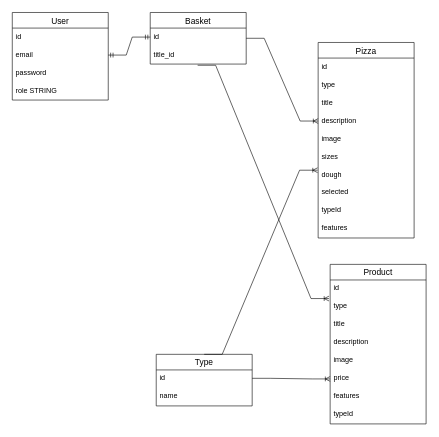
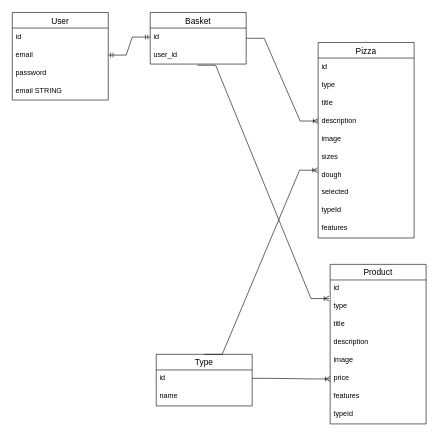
  <mxCell id="0" />
  <mxCell id="1" parent="0" />
  <mxCell id="2" value="User" style="swimlane;fontStyle=0;childLayout=stackLayout;horizontal=1;startSize=26;horizontalStack=0;resizeParent=1;resizeParentMax=0;resizeLast=0;collapsible=1;marginBottom=0;align=center;fontSize=14;" parent="1" vertex="1"><mxGeometry x="20" y="20" width="160" height="146" as="geometry" /></mxCell>
  <mxCell id="3" value="id" style="text;strokeColor=none;fillColor=none;spacingLeft=4;spacingRight=4;overflow=hidden;rotatable=0;points=[[0,0.5],[1,0.5]];portConstraint=eastwest;fontSize=12;" parent="2" vertex="1"><mxGeometry y="26" width="160" height="30" as="geometry" /></mxCell>
  <mxCell id="4" value="email" style="text;strokeColor=none;fillColor=none;spacingLeft=4;spacingRight=4;overflow=hidden;rotatable=0;points=[[0,0.5],[1,0.5]];portConstraint=eastwest;fontSize=12;" parent="2" vertex="1"><mxGeometry y="56" width="160" height="30" as="geometry" /></mxCell>
  <mxCell id="5" value="password&#10;" style="text;strokeColor=none;fillColor=none;spacingLeft=4;spacingRight=4;overflow=hidden;rotatable=0;points=[[0,0.5],[1,0.5]];portConstraint=eastwest;fontSize=12;" parent="2" vertex="1"><mxGeometry y="86" width="160" height="30" as="geometry" /></mxCell>
- <mxCell id="6" value="role STRING" style="text;strokeColor=none;fillColor=none;spacingLeft=4;spacingRight=4;overflow=hidden;rotatable=0;points=[[0,0.5],[1,0.5]];portConstraint=eastwest;fontSize=12;" parent="2" vertex="1"><mxGeometry y="116" width="160" height="30" as="geometry" /></mxCell>
+ <mxCell id="6" value="email STRING" style="text;strokeColor=none;fillColor=none;spacingLeft=4;spacingRight=4;overflow=hidden;rotatable=0;points=[[0,0.5],[1,0.5]];portConstraint=eastwest;fontSize=12;" parent="2" vertex="1"><mxGeometry y="116" width="160" height="30" as="geometry" /></mxCell>
  <mxCell id="7" value="Basket" style="swimlane;fontStyle=0;childLayout=stackLayout;horizontal=1;startSize=26;horizontalStack=0;resizeParent=1;resizeParentMax=0;resizeLast=0;collapsible=1;marginBottom=0;align=center;fontSize=14;" parent="1" vertex="1"><mxGeometry x="250" y="20" width="160" height="86" as="geometry" /></mxCell>
  <mxCell id="8" value="id" style="text;strokeColor=none;fillColor=none;spacingLeft=4;spacingRight=4;overflow=hidden;rotatable=0;points=[[0,0.5],[1,0.5]];portConstraint=eastwest;fontSize=12;" parent="7" vertex="1"><mxGeometry y="26" width="160" height="30" as="geometry" /></mxCell>
- <mxCell id="9" value="title_id" style="text;strokeColor=none;fillColor=none;spacingLeft=4;spacingRight=4;overflow=hidden;rotatable=0;points=[[0,0.5],[1,0.5]];portConstraint=eastwest;fontSize=12;" parent="7" vertex="1"><mxGeometry y="56" width="160" height="30" as="geometry" /></mxCell>
+ <mxCell id="9" value="user_id" style="text;strokeColor=none;fillColor=none;spacingLeft=4;spacingRight=4;overflow=hidden;rotatable=0;points=[[0,0.5],[1,0.5]];portConstraint=eastwest;fontSize=12;" parent="7" vertex="1"><mxGeometry y="56" width="160" height="30" as="geometry" /></mxCell>
  <mxCell id="10" value="" style="edgeStyle=entityRelationEdgeStyle;fontSize=12;html=1;endArrow=ERmandOne;startArrow=ERmandOne;rounded=0;exitX=1;exitY=0.5;exitDx=0;exitDy=0;entryX=0;entryY=0.5;entryDx=0;entryDy=0;" parent="1" source="4" target="8" edge="1"><mxGeometry width="100" height="100" relative="1" as="geometry"><mxPoint x="190" y="310" as="sourcePoint" /><mxPoint x="290" y="210" as="targetPoint" /></mxGeometry></mxCell>
  <mxCell id="11" value="Pizza" style="swimlane;fontStyle=0;childLayout=stackLayout;horizontal=1;startSize=26;horizontalStack=0;resizeParent=1;resizeParentMax=0;resizeLast=0;collapsible=1;marginBottom=0;align=center;fontSize=14;" parent="1" vertex="1"><mxGeometry x="530" y="70" width="160" height="326" as="geometry" /></mxCell>
  <mxCell id="12" value="id" style="text;strokeColor=none;fillColor=none;spacingLeft=4;spacingRight=4;overflow=hidden;rotatable=0;points=[[0,0.5],[1,0.5]];portConstraint=eastwest;fontSize=12;" parent="11" vertex="1"><mxGeometry y="26" width="160" height="30" as="geometry" /></mxCell>
  <mxCell id="13" value="type" style="text;strokeColor=none;fillColor=none;spacingLeft=4;spacingRight=4;overflow=hidden;rotatable=0;points=[[0,0.5],[1,0.5]];portConstraint=eastwest;fontSize=12;" parent="11" vertex="1"><mxGeometry y="56" width="160" height="30" as="geometry" /></mxCell>
  <mxCell id="14" value="title" style="text;strokeColor=none;fillColor=none;spacingLeft=4;spacingRight=4;overflow=hidden;rotatable=0;points=[[0,0.5],[1,0.5]];portConstraint=eastwest;fontSize=12;" parent="11" vertex="1"><mxGeometry y="86" width="160" height="30" as="geometry" /></mxCell>
  <mxCell id="15" value="description" style="text;strokeColor=none;fillColor=none;spacingLeft=4;spacingRight=4;overflow=hidden;rotatable=0;points=[[0,0.5],[1,0.5]];portConstraint=eastwest;fontSize=12;" parent="11" vertex="1"><mxGeometry y="116" width="160" height="30" as="geometry" /></mxCell>
  <mxCell id="16" value="image" style="text;strokeColor=none;fillColor=none;spacingLeft=4;spacingRight=4;overflow=hidden;rotatable=0;points=[[0,0.5],[1,0.5]];portConstraint=eastwest;fontSize=12;" parent="11" vertex="1"><mxGeometry y="146" width="160" height="30" as="geometry" /></mxCell>
  <mxCell id="17" value="sizes" style="text;strokeColor=none;fillColor=none;spacingLeft=4;spacingRight=4;overflow=hidden;rotatable=0;points=[[0,0.5],[1,0.5]];portConstraint=eastwest;fontSize=12;" parent="11" vertex="1"><mxGeometry y="176" width="160" height="30" as="geometry" /></mxCell>
  <mxCell id="18" value="dough" style="text;strokeColor=none;fillColor=none;spacingLeft=4;spacingRight=4;overflow=hidden;rotatable=0;points=[[0,0.5],[1,0.5]];portConstraint=eastwest;fontSize=12;" parent="11" vertex="1"><mxGeometry y="206" width="160" height="30" as="geometry" /></mxCell>
  <mxCell id="19" value="selected" style="text;strokeColor=none;fillColor=none;spacingLeft=4;spacingRight=4;overflow=hidden;rotatable=0;points=[[0,0.5],[1,0.5]];portConstraint=eastwest;fontSize=12;" parent="11" vertex="1"><mxGeometry y="236" width="160" height="30" as="geometry" /></mxCell>
  <mxCell id="20" value="typeId" style="text;strokeColor=none;fillColor=none;spacingLeft=4;spacingRight=4;overflow=hidden;rotatable=0;points=[[0,0.5],[1,0.5]];portConstraint=eastwest;fontSize=12;" parent="11" vertex="1"><mxGeometry y="266" width="160" height="30" as="geometry" /></mxCell>
  <mxCell id="21" value="features" style="text;strokeColor=none;fillColor=none;spacingLeft=4;spacingRight=4;overflow=hidden;rotatable=0;points=[[0,0.5],[1,0.5]];portConstraint=eastwest;fontSize=12;" parent="11" vertex="1"><mxGeometry y="296" width="160" height="30" as="geometry" /></mxCell>
  <mxCell id="22" value="Product" style="swimlane;fontStyle=0;childLayout=stackLayout;horizontal=1;startSize=26;horizontalStack=0;resizeParent=1;resizeParentMax=0;resizeLast=0;collapsible=1;marginBottom=0;align=center;fontSize=14;" parent="1" vertex="1"><mxGeometry x="550" y="440" width="160" height="266" as="geometry" /></mxCell>
  <mxCell id="23" value="id" style="text;strokeColor=none;fillColor=none;spacingLeft=4;spacingRight=4;overflow=hidden;rotatable=0;points=[[0,0.5],[1,0.5]];portConstraint=eastwest;fontSize=12;" parent="22" vertex="1"><mxGeometry y="26" width="160" height="30" as="geometry" /></mxCell>
  <mxCell id="24" value="type" style="text;strokeColor=none;fillColor=none;spacingLeft=4;spacingRight=4;overflow=hidden;rotatable=0;points=[[0,0.5],[1,0.5]];portConstraint=eastwest;fontSize=12;" parent="22" vertex="1"><mxGeometry y="56" width="160" height="30" as="geometry" /></mxCell>
  <mxCell id="25" value="title" style="text;strokeColor=none;fillColor=none;spacingLeft=4;spacingRight=4;overflow=hidden;rotatable=0;points=[[0,0.5],[1,0.5]];portConstraint=eastwest;fontSize=12;" parent="22" vertex="1"><mxGeometry y="86" width="160" height="30" as="geometry" /></mxCell>
  <mxCell id="26" value="description" style="text;strokeColor=none;fillColor=none;spacingLeft=4;spacingRight=4;overflow=hidden;rotatable=0;points=[[0,0.5],[1,0.5]];portConstraint=eastwest;fontSize=12;" parent="22" vertex="1"><mxGeometry y="116" width="160" height="30" as="geometry" /></mxCell>
  <mxCell id="27" value="image" style="text;strokeColor=none;fillColor=none;spacingLeft=4;spacingRight=4;overflow=hidden;rotatable=0;points=[[0,0.5],[1,0.5]];portConstraint=eastwest;fontSize=12;" parent="22" vertex="1"><mxGeometry y="146" width="160" height="30" as="geometry" /></mxCell>
  <mxCell id="28" value="price" style="text;strokeColor=none;fillColor=none;spacingLeft=4;spacingRight=4;overflow=hidden;rotatable=0;points=[[0,0.5],[1,0.5]];portConstraint=eastwest;fontSize=12;" parent="22" vertex="1"><mxGeometry y="176" width="160" height="30" as="geometry" /></mxCell>
  <mxCell id="29" value="features" style="text;strokeColor=none;fillColor=none;spacingLeft=4;spacingRight=4;overflow=hidden;rotatable=0;points=[[0,0.5],[1,0.5]];portConstraint=eastwest;fontSize=12;" parent="22" vertex="1"><mxGeometry y="206" width="160" height="30" as="geometry" /></mxCell>
  <mxCell id="30" value="typeId" style="text;strokeColor=none;fillColor=none;spacingLeft=4;spacingRight=4;overflow=hidden;rotatable=0;points=[[0,0.5],[1,0.5]];portConstraint=eastwest;fontSize=12;" parent="22" vertex="1"><mxGeometry y="236" width="160" height="30" as="geometry" /></mxCell>
  <mxCell id="31" value="Type" style="swimlane;fontStyle=0;childLayout=stackLayout;horizontal=1;startSize=26;horizontalStack=0;resizeParent=1;resizeParentMax=0;resizeLast=0;collapsible=1;marginBottom=0;align=center;fontSize=14;" parent="1" vertex="1"><mxGeometry x="260" y="590" width="160" height="86" as="geometry" /></mxCell>
  <mxCell id="32" value="id" style="text;strokeColor=none;fillColor=none;spacingLeft=4;spacingRight=4;overflow=hidden;rotatable=0;points=[[0,0.5],[1,0.5]];portConstraint=eastwest;fontSize=12;" parent="31" vertex="1"><mxGeometry y="26" width="160" height="30" as="geometry" /></mxCell>
  <mxCell id="33" value="name" style="text;strokeColor=none;fillColor=none;spacingLeft=4;spacingRight=4;overflow=hidden;rotatable=0;points=[[0,0.5],[1,0.5]];portConstraint=eastwest;fontSize=12;" parent="31" vertex="1"><mxGeometry y="56" width="160" height="30" as="geometry" /></mxCell>
  <mxCell id="34" value="" style="edgeStyle=entityRelationEdgeStyle;fontSize=12;html=1;endArrow=ERoneToMany;rounded=0;entryX=0;entryY=0.5;entryDx=0;entryDy=0;" parent="1" target="28" edge="1"><mxGeometry width="100" height="100" relative="1" as="geometry"><mxPoint x="420" y="630" as="sourcePoint" /><mxPoint x="520" y="530" as="targetPoint" /></mxGeometry></mxCell>
  <mxCell id="35" value="" style="edgeStyle=entityRelationEdgeStyle;fontSize=12;html=1;endArrow=ERoneToMany;rounded=0;exitX=0.5;exitY=0;exitDx=0;exitDy=0;entryX=-0.006;entryY=0.233;entryDx=0;entryDy=0;entryPerimeter=0;" parent="1" source="31" target="18" edge="1"><mxGeometry width="100" height="100" relative="1" as="geometry"><mxPoint x="340" y="560" as="sourcePoint" /><mxPoint x="340" y="300" as="targetPoint" /></mxGeometry></mxCell>
  <mxCell id="36" value="" style="edgeStyle=entityRelationEdgeStyle;fontSize=12;html=1;endArrow=ERoneToMany;rounded=0;exitX=1;exitY=0.5;exitDx=0;exitDy=0;entryX=0;entryY=0.5;entryDx=0;entryDy=0;" edge="1" parent="1" source="7" target="15"><mxGeometry width="100" height="100" relative="1" as="geometry"><mxPoint x="340" y="310" as="sourcePoint" /><mxPoint x="440" y="210" as="targetPoint" /></mxGeometry></mxCell>
  <mxCell id="37" value="" style="edgeStyle=entityRelationEdgeStyle;fontSize=12;html=1;endArrow=ERoneToMany;rounded=0;exitX=0.494;exitY=1.067;exitDx=0;exitDy=0;exitPerimeter=0;entryX=-0.012;entryY=0.033;entryDx=0;entryDy=0;entryPerimeter=0;" edge="1" parent="1" source="9" target="24"><mxGeometry width="100" height="100" relative="1" as="geometry"><mxPoint x="290" y="360" as="sourcePoint" /><mxPoint x="390" y="260" as="targetPoint" /></mxGeometry></mxCell>
